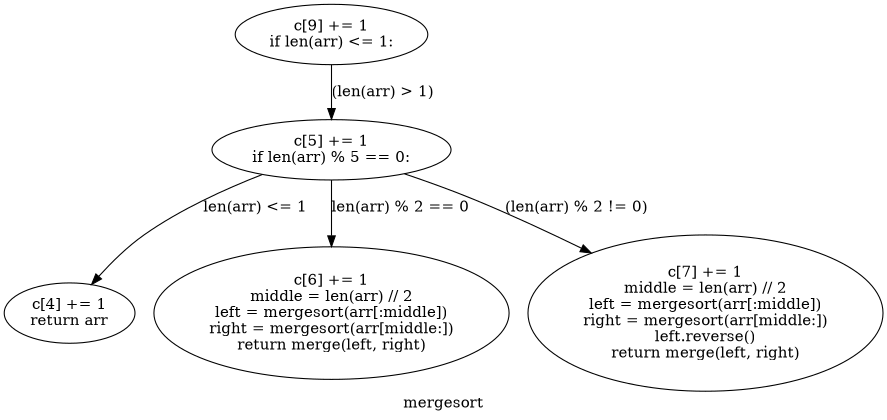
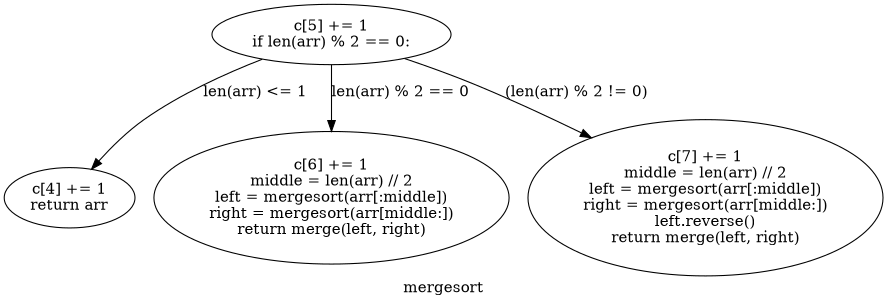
  digraph {
    label=mergesort
-   n1 [height=0.77585 label="c[9] += 1\nif len(arr) <= 1:\n" width=1.9789]
-   n2 [height=0.77585 label="c[5] += 1\nif len(arr) % 5 == 0:\n" width=2.4945]
+   n2 [height=0.77585 label="c[5] += 1\nif len(arr) % 2 == 0:\n" width=2.4945]
    n3 [height=0.77585 label="c[4] += 1\nreturn arr\n" width=1.3602]
    n4 [height=1.7039 label="c[6] += 1\nmiddle = len(arr) // 2\nleft = mergesort(arr[:middle])\nright = mergesort(arr[middle:])\nreturn merge(left, right)\n" width=3.6436]
    n5 [height=2.0133 label="c[7] += 1\nmiddle = len(arr) // 2\nleft = mergesort(arr[:middle])\nright = mergesort(arr[middle:])\nleft.reverse()\nreturn merge(left, right)\n" width=3.6436]
-   n1 -> n2 [label="(len(arr) > 1)"]
    n2 -> n3 [label="len(arr) <= 1"]
    n2 -> n4 [label="len(arr) % 2 == 0"]
    n2 -> n5 [label="(len(arr) % 2 != 0)"]
  }
